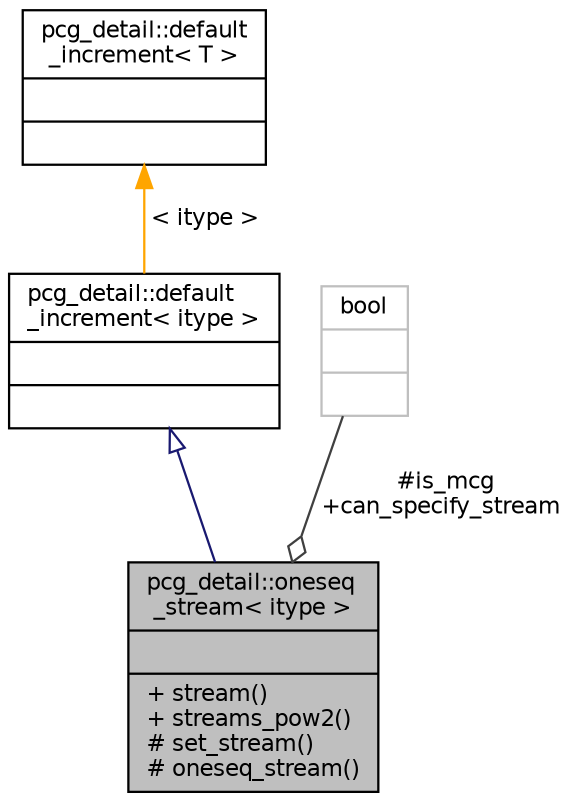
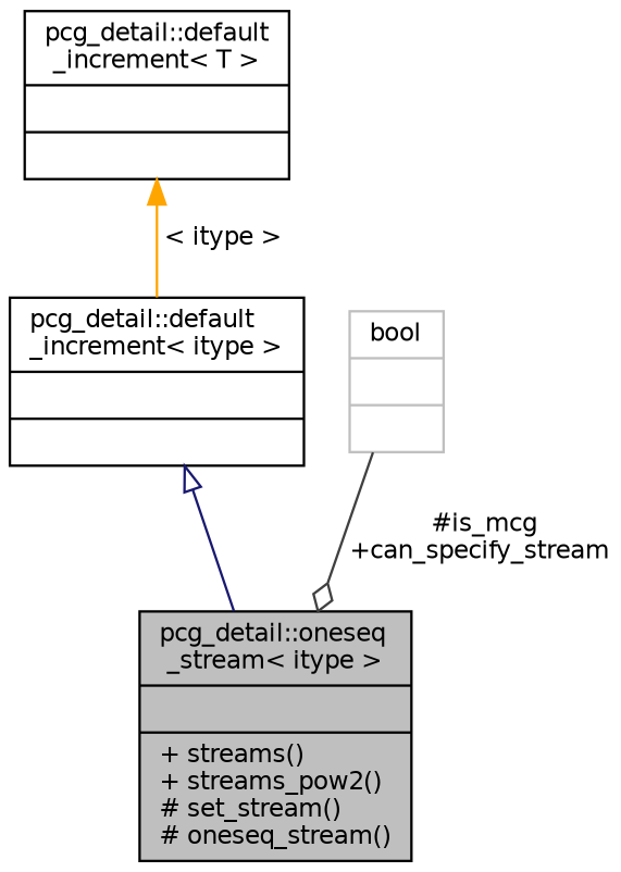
  digraph {
    node [color=black fontname=Helvetica fontsize=10 shape=record]
    edge [dir=back fontname=Helvetica fontsize=10 labelfontname=Helvetica labelfontsize=10 style=solid]
-   n1 [fillcolor=grey75 fontcolor=black height=0.2 label="{pcg_detail::oneseq\l_stream\< itype \>\n||+ stream()\l+ streams_pow2()\l# set_stream()\l# oneseq_stream()\l}" style=filled width=0.4]
+   n1 [fillcolor=grey75 fontcolor=black height=0.2 label="{pcg_detail::oneseq\l_stream\< itype \>\n||+ streams()\l+ streams_pow2()\l# set_stream()\l# oneseq_stream()\l}" style=filled width=0.4]
    n2 [height=0.2 label="{pcg_detail::default\l_increment\< itype \>\n||}" width=0.4]
    n3 [height=0.2 label="{pcg_detail::default\l_increment\< T \>\n||}" width=0.4]
    n4 [color=grey75 height=0.2 label="{bool\n||}" width=0.4]
    n2 -> n1 [arrowtail=onormal color=midnightblue]
    n3 -> n2 [color=orange label=" \< itype \>"]
    n4 -> n1 [arrowhead=odiamond color=grey25 label=" #is_mcg\n+can_specify_stream" dir=""]
  }
